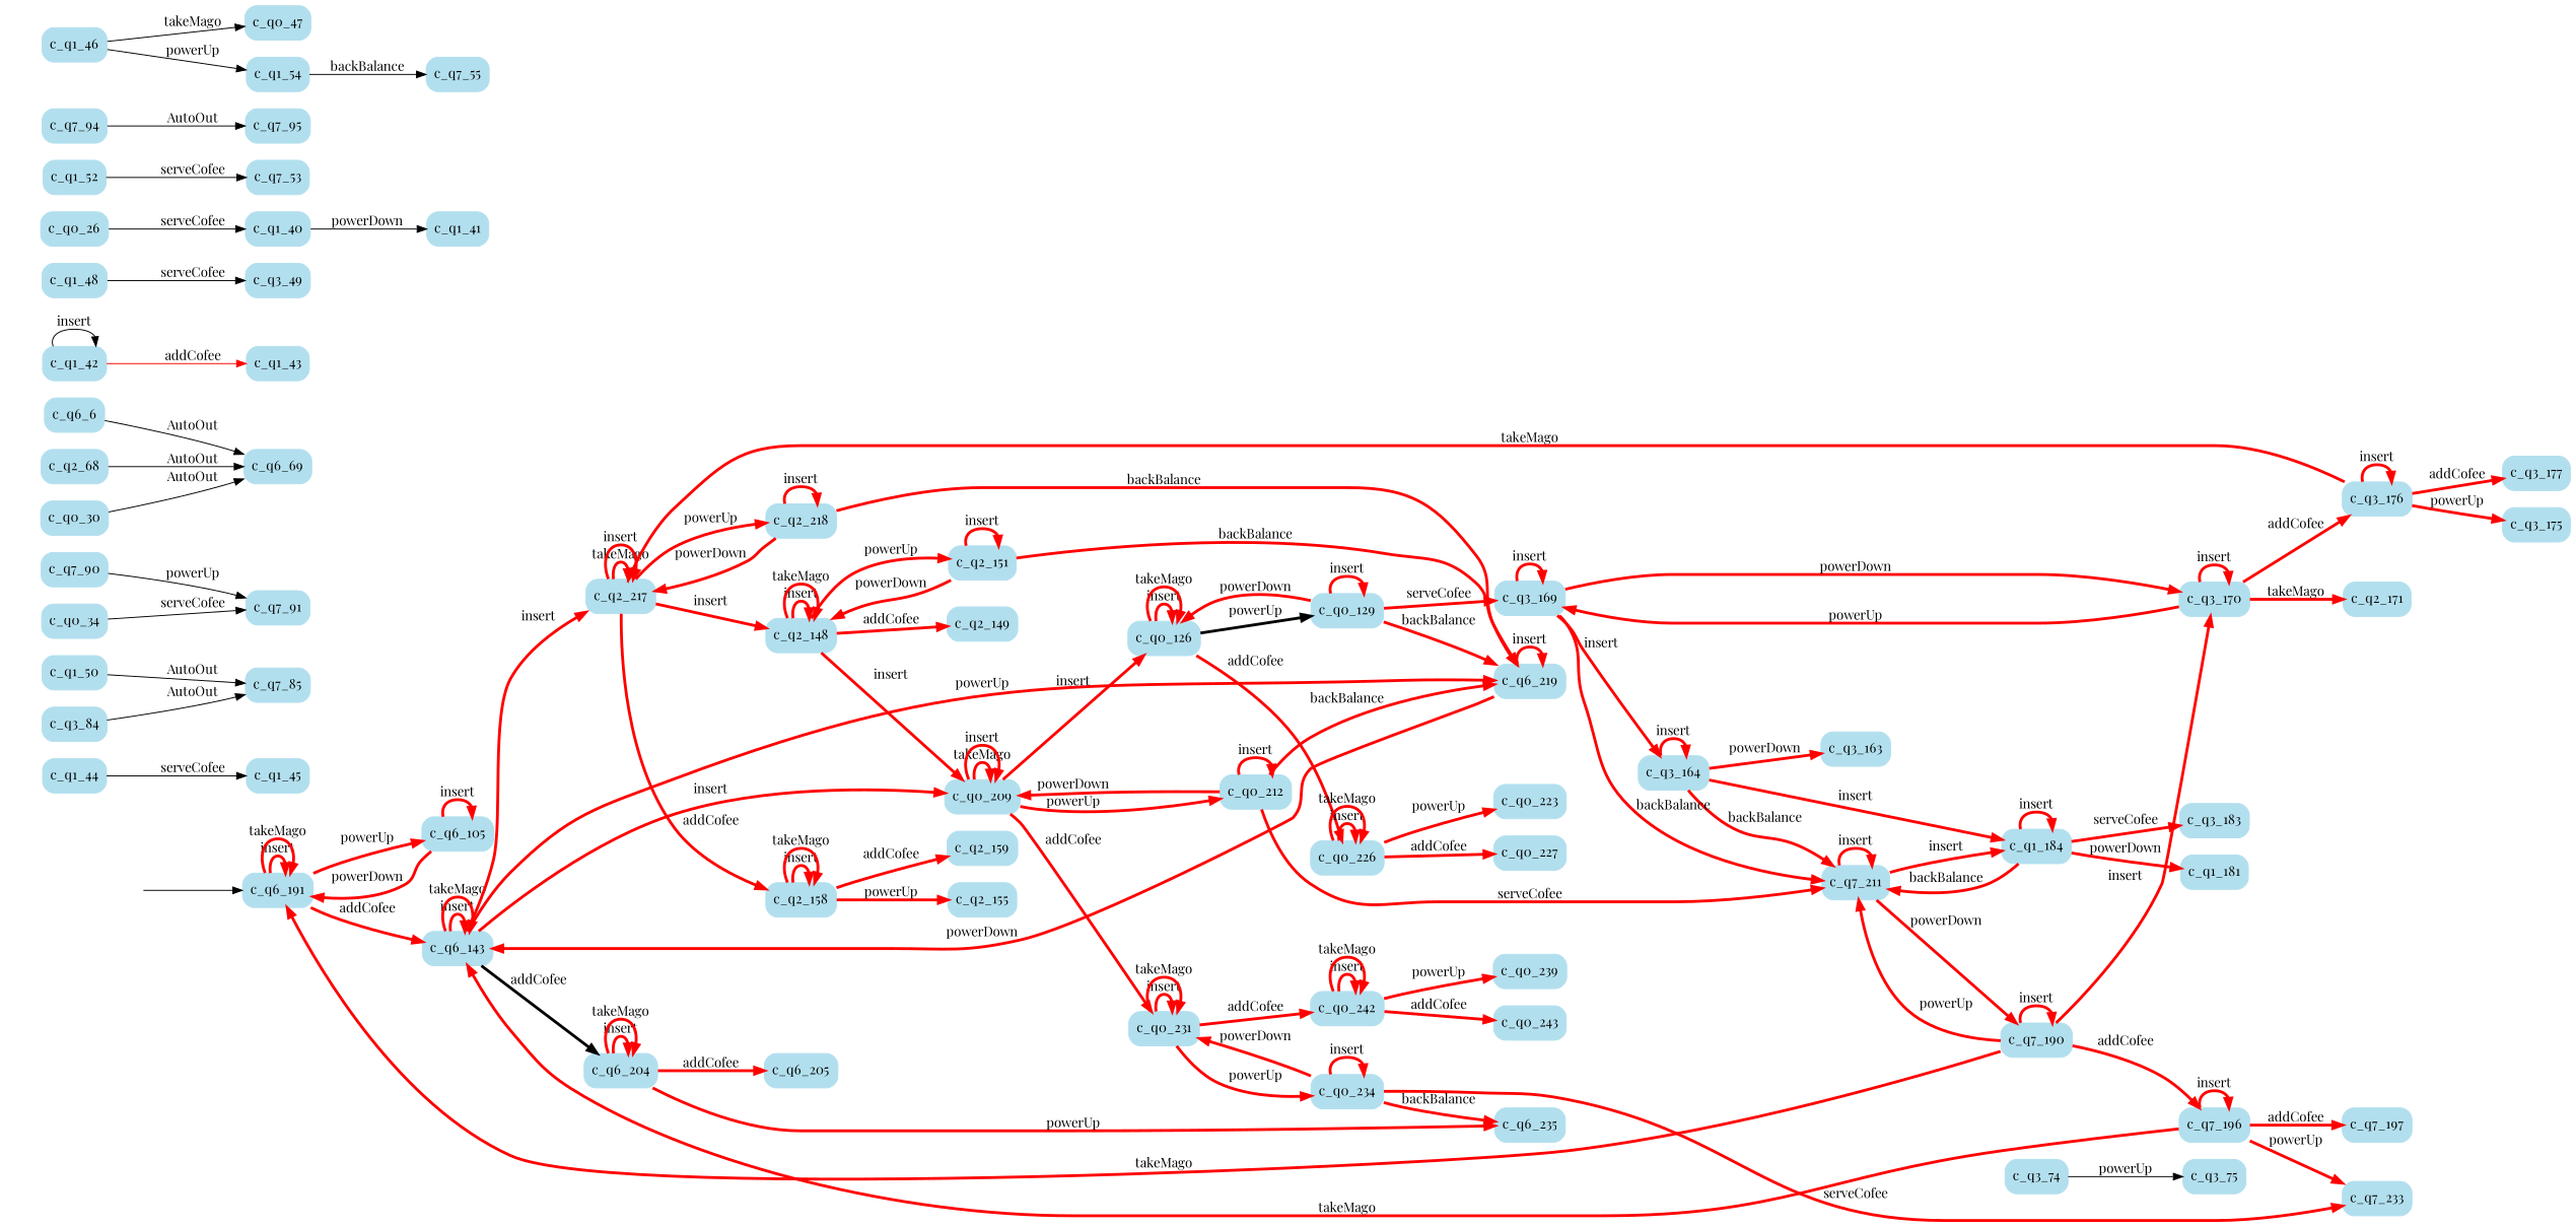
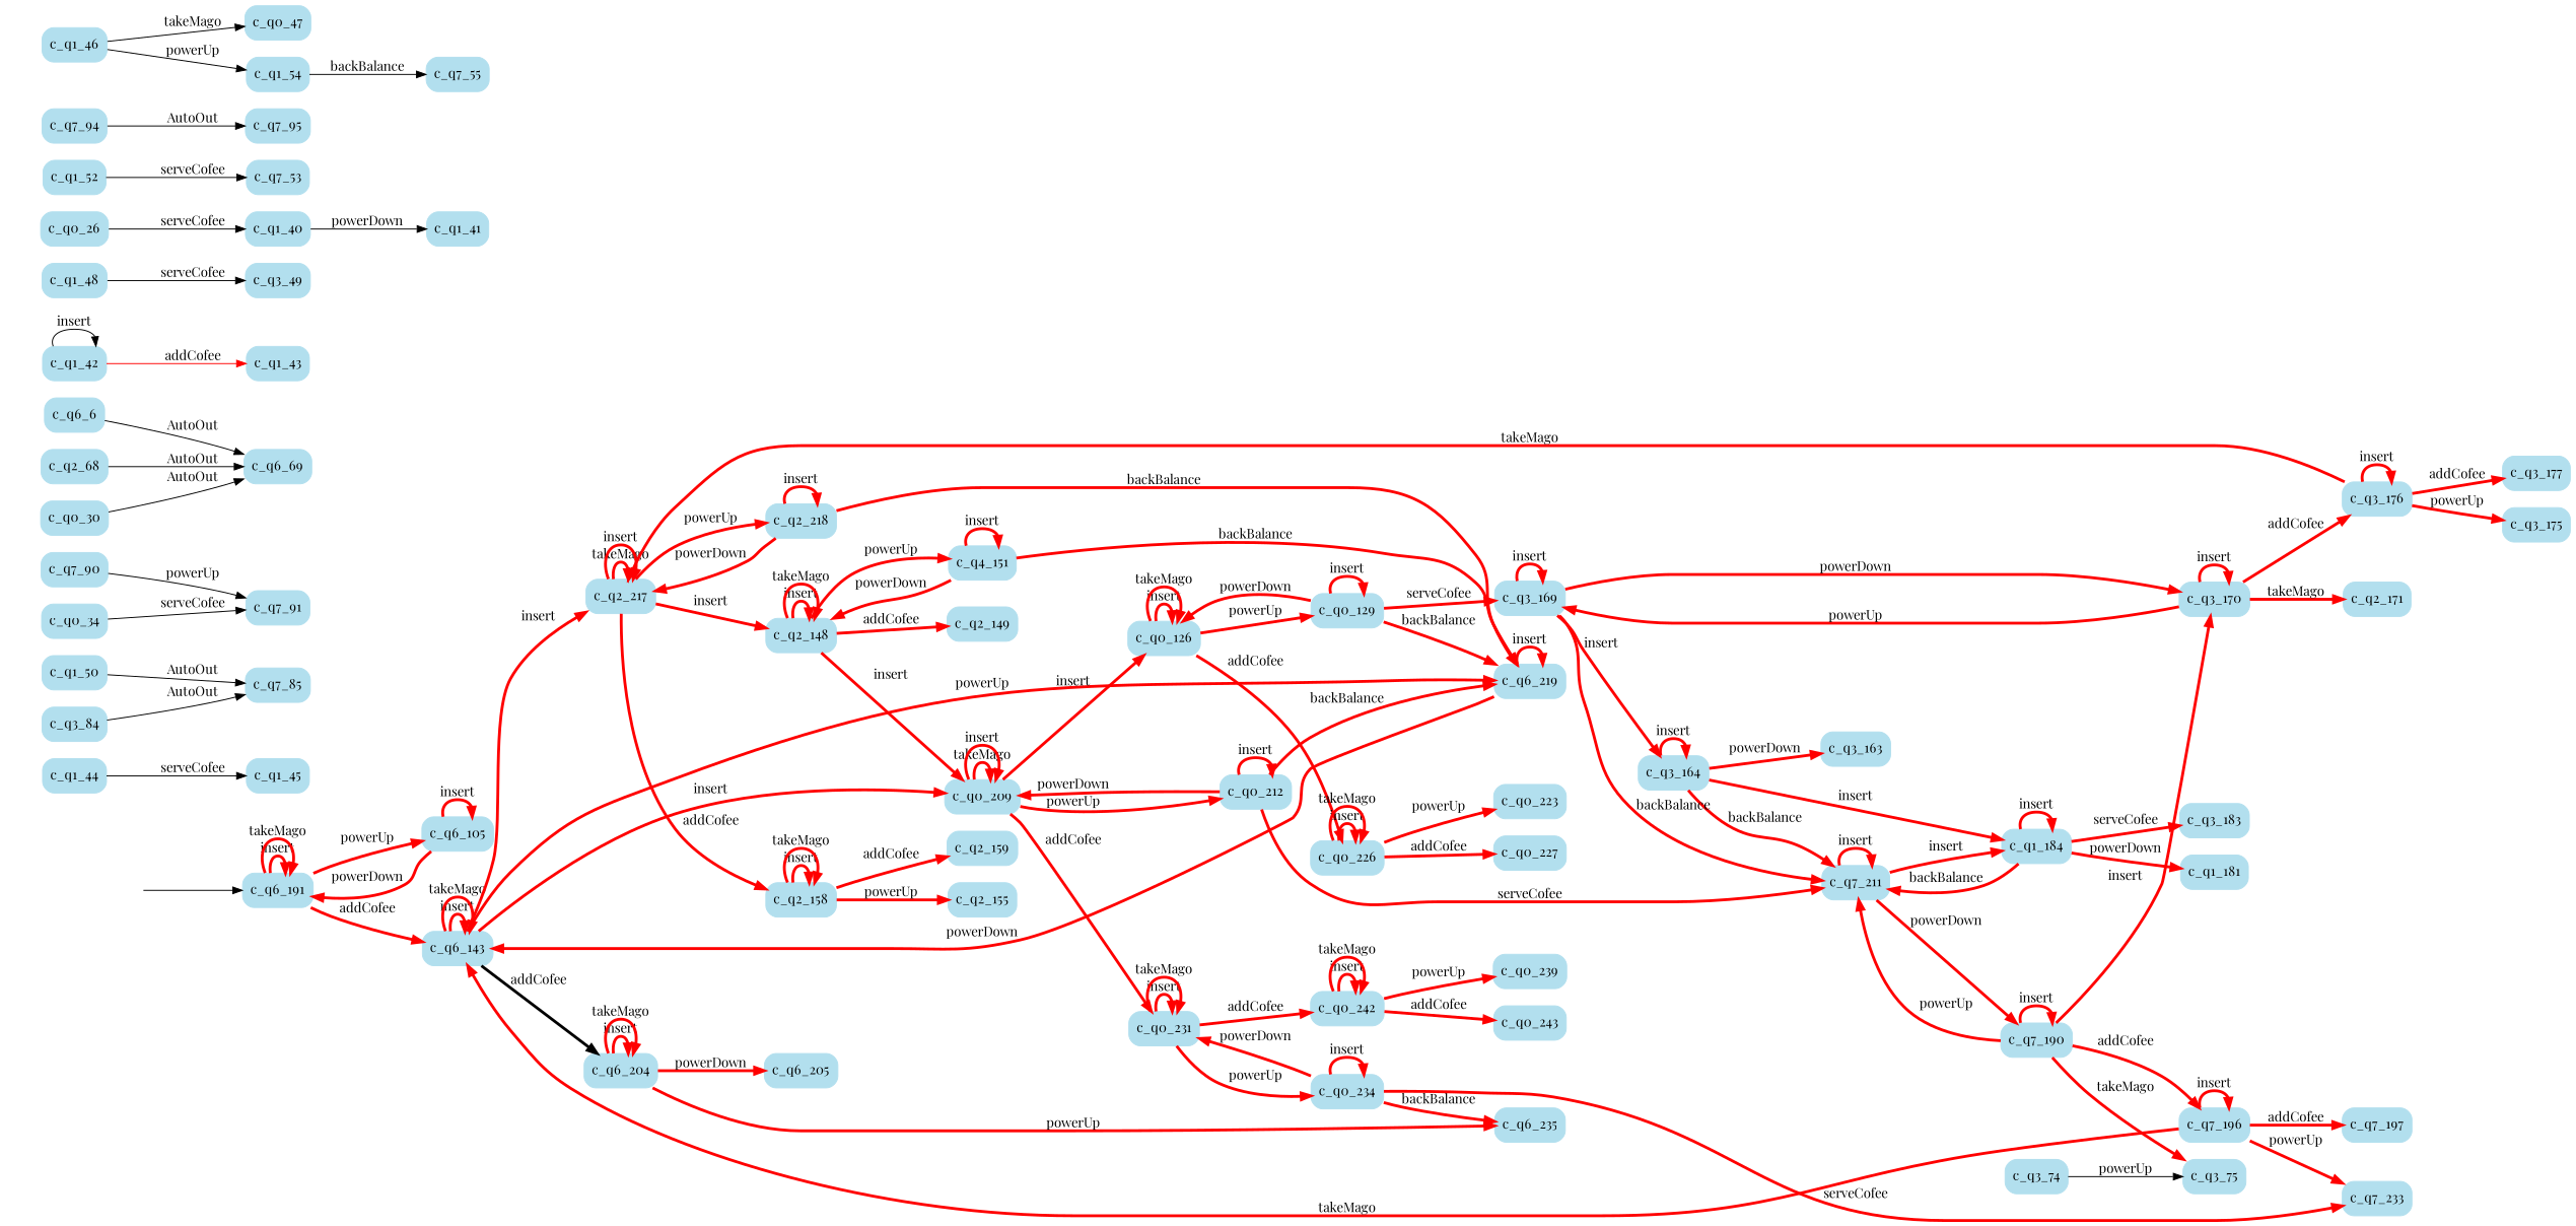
  digraph {
    fontname="Playfair Display"
    rankdir=LR
    node [fontname="Playfair Display" style="rounded, filled" color=lightblue2 shape=box]
    edge [fontname="Playfair Display" color=red penwidth=3]
    start_c_q6_191 [style=invisible color="" shape=""]
    n2 [label=c_q6_191]
    n3 [label=c_q6_105]
    n4 [label=c_q6_143]
    n5 [label=c_q1_44]
    n6 [label=c_q1_45]
    n7 [label=c_q2_218]
    n8 [label=c_q6_219]
    n9 [label=c_q2_217]
    n10 [label=c_q2_148]
    n11 [label=c_q2_158]
    n12 [label=c_q2_159]
-   n13 [label=c_q2_151]
+   n13 [label=c_q4_151]
    n14 [label=c_q2_149]
    n15 [label=c_q0_209]
    n16 [label=c_q3_164]
    n17 [label=c_q7_211]
    n18 [label=c_q1_184]
    n19 [label=c_q3_163]
    n20 [label=c_q7_190]
    n21 [label=c_q1_181]
    n22 [label=c_q3_183]
    n23 [label=c_q3_74]
    n24 [label=c_q3_75]
    n25 [label=c_q3_176]
    n26 [label=c_q3_177]
    n27 [label=c_q3_175]
    n28 [label=c_q2_171]
    n29 [label=c_q6_235]
    n30 [label=c_q7_85]
    n31 [label=c_q7_91]
    n32 [label=c_q7_233]
    n33 [label=c_q6_6]
    n34 [label=c_q6_69]
    n35 [label=c_q3_170]
    n36 [label=c_q3_169]
    n37 [label=c_q0_126]
    n38 [label=c_q0_231]
    n39 [label=c_q0_212]
    n40 [label=c_q0_242]
    n41 [label=c_q0_239]
    n42 [label=c_q0_243]
    n43 [label=c_q1_43]
    n44 [label=c_q0_129]
    n45 [label=c_q0_226]
    n46 [label=c_q1_50]
    n47 [label=c_q1_48]
    n48 [label=c_q3_49]
    n49 [label=c_q2_68]
    n50 [label=c_q0_234]
    n51 [label=c_q0_26]
    n52 [label=c_q1_40]
    n53 [label=c_q1_41]
    n54 [label=c_q7_196]
    n55 [label=c_q7_197]
    n56 [label=c_q6_204]
    n57 [label=c_q7_53]
    n58 [label=c_q7_90]
    n59 [label=c_q6_205]
    n60 [label=c_q3_84]
    n61 [label=c_q1_52]
    n62 [label=c_q7_94]
    n63 [label=c_q7_95]
    n64 [label=c_q7_55]
    n65 [label=c_q0_223]
    n66 [label=c_q0_227]
    n67 [label=c_q2_155]
    n68 [label=c_q0_47]
    n69 [label=c_q1_46]
    n70 [label=c_q1_54]
    n71 [label=c_q0_34]
    n72 [label=c_q0_30]
    n73 [label=c_q1_42]
    start_c_q6_191 -> n2 [color="" penwidth=""]
    n2 -> n2 [label=insert]
    n2 -> n2 [label=takeMago]
    n2 -> n3 [label=powerUp]
    n2 -> n4 [label=addCofee]
    n3 -> n2 [label=powerDown]
    n3 -> n3 [label=insert]
    n4 -> n4 [label=insert]
    n4 -> n4 [label=takeMago]
    n4 -> n8 [label=powerUp]
    n4 -> n9 [label=insert]
    n4 -> n15 [label=insert]
    n4 -> n56 [color=black label=addCofee]
    n5 -> n6 [label=serveCofee color="" penwidth=""]
    n7 -> n7 [label=insert]
    n7 -> n8 [label=backBalance]
    n7 -> n9 [label=powerDown]
    n8 -> n4 [label=powerDown]
    n8 -> n8 [label=insert]
    n9 -> n7 [label=powerUp]
    n9 -> n9 [label=takeMago]
    n9 -> n9 [label=insert]
    n9 -> n10 [label=insert]
    n9 -> n11 [label=addCofee]
    n10 -> n10 [label=insert]
    n10 -> n10 [label=takeMago]
    n10 -> n13 [label=powerUp]
    n10 -> n14 [label=addCofee]
    n10 -> n15 [label=insert]
    n11 -> n11 [label=insert]
    n11 -> n11 [label=takeMago]
    n11 -> n12 [label=addCofee]
    n11 -> n67 [label=powerUp]
    n13 -> n8 [label=backBalance]
    n13 -> n10 [label=powerDown]
    n13 -> n13 [label=insert]
    n15 -> n15 [label=takeMago]
    n15 -> n15 [label=insert]
    n15 -> n37 [label=insert]
    n15 -> n38 [label=addCofee]
    n15 -> n39 [label=powerUp]
    n16 -> n16 [label=insert]
    n16 -> n17 [label=backBalance]
    n16 -> n18 [label=insert]
    n16 -> n19 [label=powerDown]
    n17 -> n17 [label=insert]
    n17 -> n18 [label=insert]
    n17 -> n20 [label=powerDown]
    n18 -> n17 [label=backBalance]
    n18 -> n18 [label=insert]
    n18 -> n21 [label=powerDown]
    n18 -> n22 [label=serveCofee]
-   n20 -> n2 [label=takeMago]
+   n20 -> n24 [label=takeMago]
    n20 -> n17 [label=powerUp]
    n20 -> n20 [label=insert]
    n20 -> n35 [label=insert]
    n20 -> n54 [label=addCofee]
    n23 -> n24 [label=powerUp color="" penwidth=""]
    n25 -> n9 [label=takeMago]
    n25 -> n25 [label=insert]
    n25 -> n26 [label=addCofee]
    n25 -> n27 [label=powerUp]
    n33 -> n34 [label=AutoOut color="" penwidth=""]
    n35 -> n25 [label=addCofee]
    n35 -> n28 [label=takeMago]
    n35 -> n35 [label=insert]
    n35 -> n36 [label=powerUp]
    n36 -> n16 [label=insert]
    n36 -> n17 [label=backBalance]
    n36 -> n35 [label=powerDown]
    n36 -> n36 [label=insert]
    n37 -> n37 [label=insert]
    n37 -> n37 [label=takeMago]
-   n37 -> n44 [color=black label=powerUp]
+   n37 -> n44 [label=powerUp]
    n37 -> n45 [label=addCofee]
    n38 -> n38 [label=insert]
    n38 -> n38 [label=takeMago]
    n38 -> n40 [label=addCofee]
    n38 -> n50 [label=powerUp]
    n39 -> n8 [label=backBalance]
    n39 -> n15 [label=powerDown]
    n39 -> n17 [label=serveCofee]
    n39 -> n39 [label=insert]
    n40 -> n40 [label=insert]
    n40 -> n40 [label=takeMago]
    n40 -> n41 [label=powerUp]
    n40 -> n42 [label=addCofee]
    n44 -> n8 [label=backBalance]
    n44 -> n36 [label=serveCofee]
    n44 -> n37 [label=powerDown]
    n44 -> n44 [label=insert]
    n45 -> n45 [label=insert]
    n45 -> n45 [label=takeMago]
    n45 -> n65 [label=powerUp]
    n45 -> n66 [label=addCofee]
    n46 -> n30 [label=AutoOut color="" penwidth=""]
    n47 -> n48 [label=serveCofee color="" penwidth=""]
    n49 -> n34 [label=AutoOut color="" penwidth=""]
    n50 -> n29 [label=backBalance]
    n50 -> n32 [label=serveCofee]
    n50 -> n38 [label=powerDown]
    n50 -> n50 [label=insert]
    n51 -> n52 [label=serveCofee color="" penwidth=""]
    n52 -> n53 [label=powerDown color="" penwidth=""]
    n54 -> n4 [label=takeMago]
    n54 -> n32 [label=powerUp]
    n54 -> n54 [label=insert]
    n54 -> n55 [label=addCofee]
    n56 -> n29 [label=powerUp]
    n56 -> n56 [label=insert]
    n56 -> n56 [label=takeMago]
-   n56 -> n59 [label=addCofee]
+   n56 -> n59 [label=powerDown]
    n58 -> n31 [label=powerUp color="" penwidth=""]
    n60 -> n30 [label=AutoOut color="" penwidth=""]
    n61 -> n57 [label=serveCofee color="" penwidth=""]
    n62 -> n63 [label=AutoOut color="" penwidth=""]
    n69 -> n68 [label=takeMago color="" penwidth=""]
    n69 -> n70 [label=powerUp color="" penwidth=""]
    n70 -> n64 [label=backBalance color="" penwidth=""]
    n71 -> n31 [label=serveCofee color="" penwidth=""]
    n72 -> n34 [label=AutoOut color="" penwidth=""]
    n73 -> n43 [label=addCofee penwidth=""]
    n73 -> n73 [label=insert color="" penwidth=""]
  }
